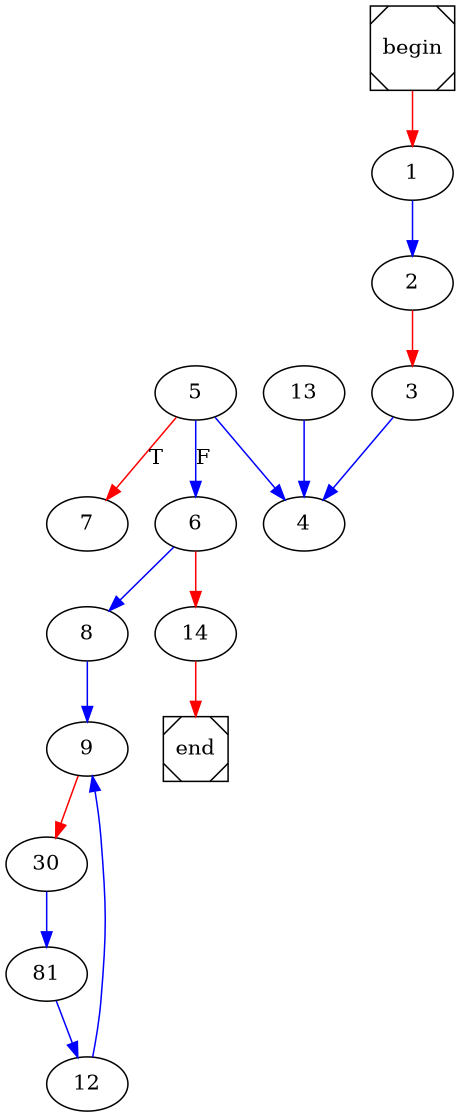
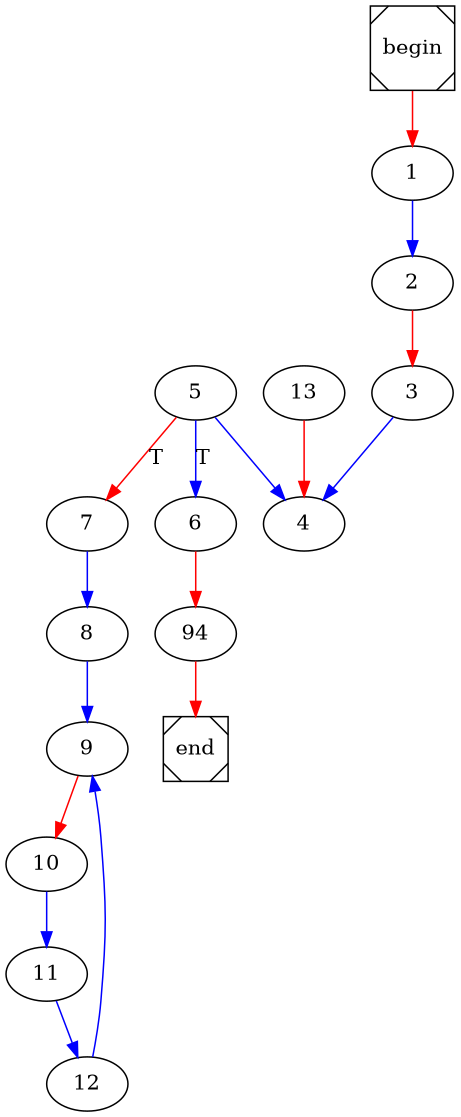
  digraph {
    edge [color=blue]
    begin [shape=Msquare]
    1
    2
    end [shape=Msquare]
    3
    4
    5
    7
    6
    8
-   14
+   14 [label=94]
    9
-   10 [label=30]
-   11 [label=81]
+   10
+   11
    12
    13
    begin -> 1 [color=red]
    1 -> 2
    2 -> 3 [color=red]
    3 -> 4
    5 -> 4
    5 -> 7 [color=red label=T]
-   5 -> 6 [label=F]
-   6 -> 8
+   5 -> 6 [label=T]
+   7 -> 8
    6 -> 14 [color=red]
    8 -> 9
    14 -> end [color=red]
    9 -> 10 [color=red]
    10 -> 11
    11 -> 12
    12 -> 9
-   13 -> 4
+   13 -> 4 [color=red]
  }
